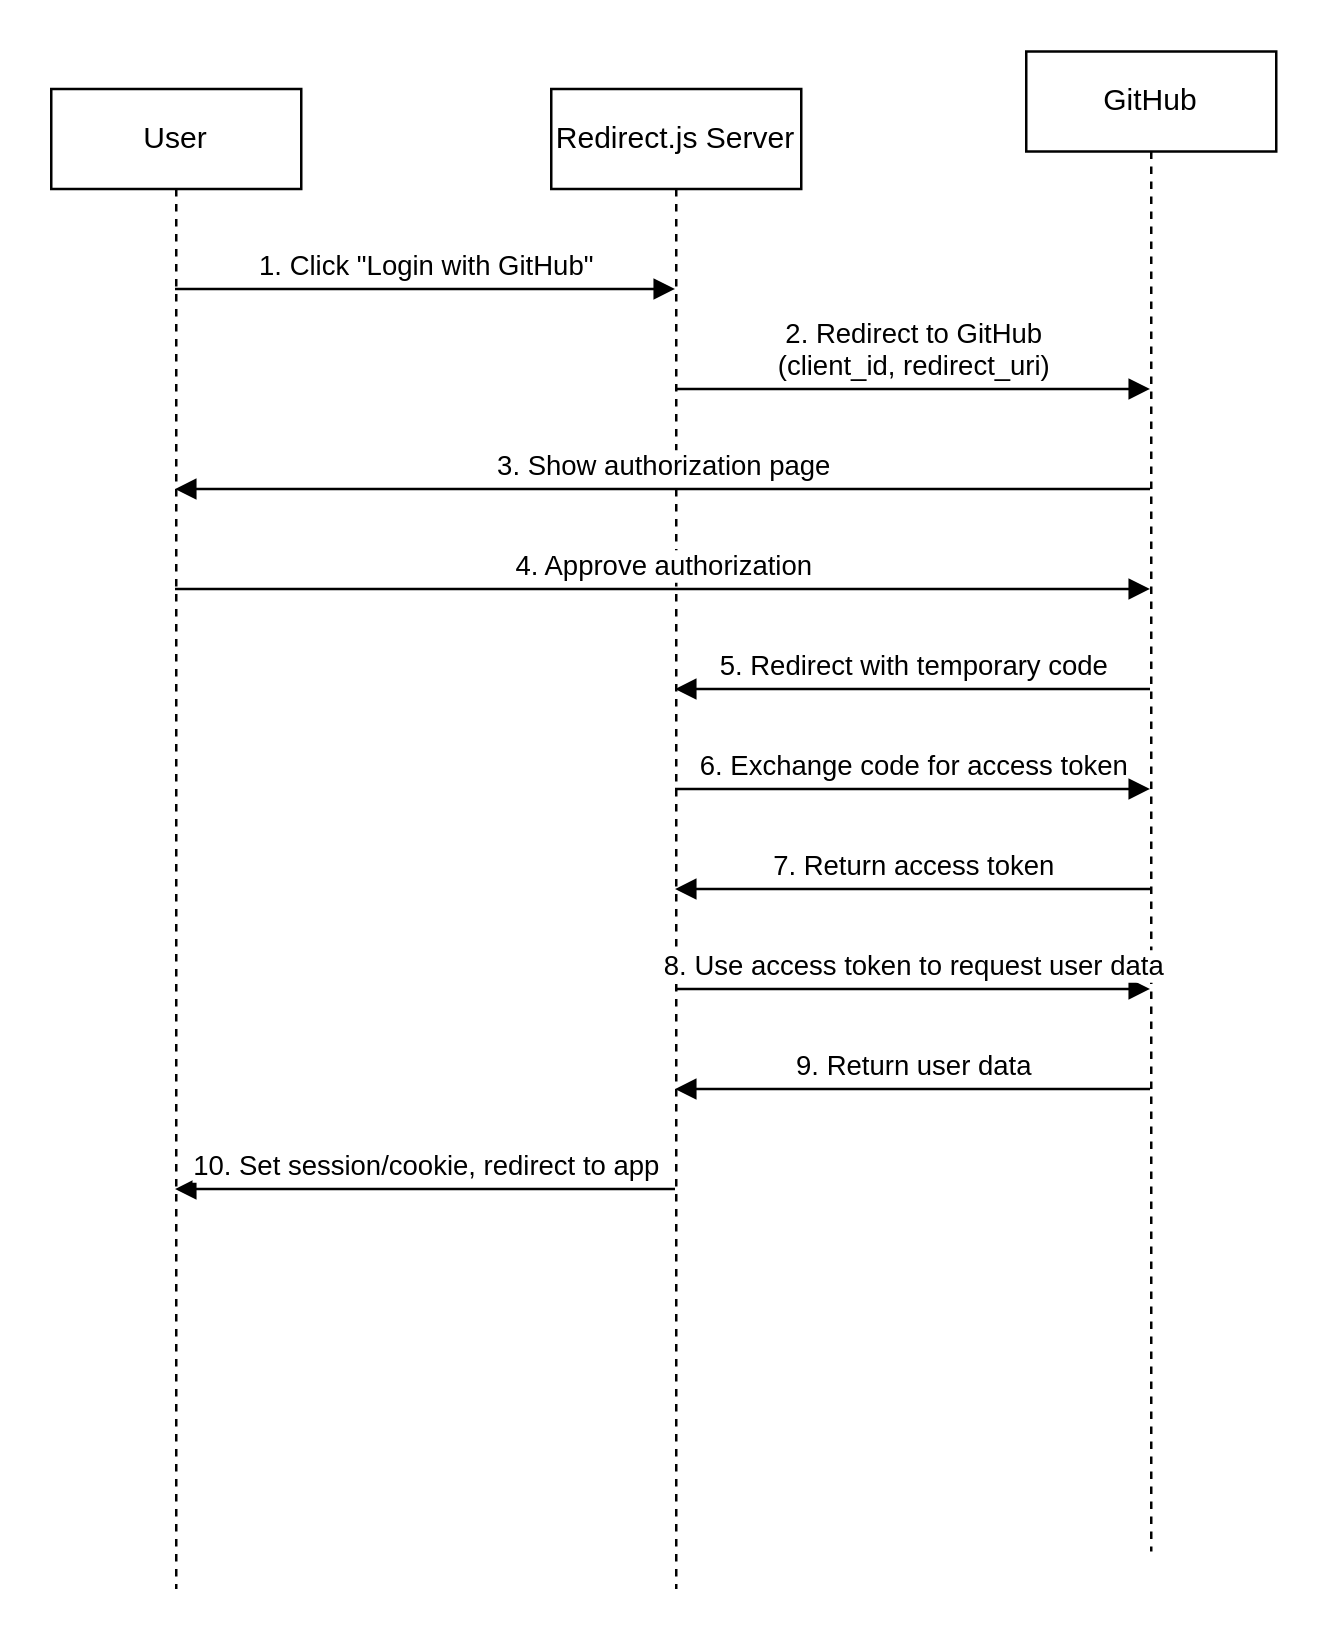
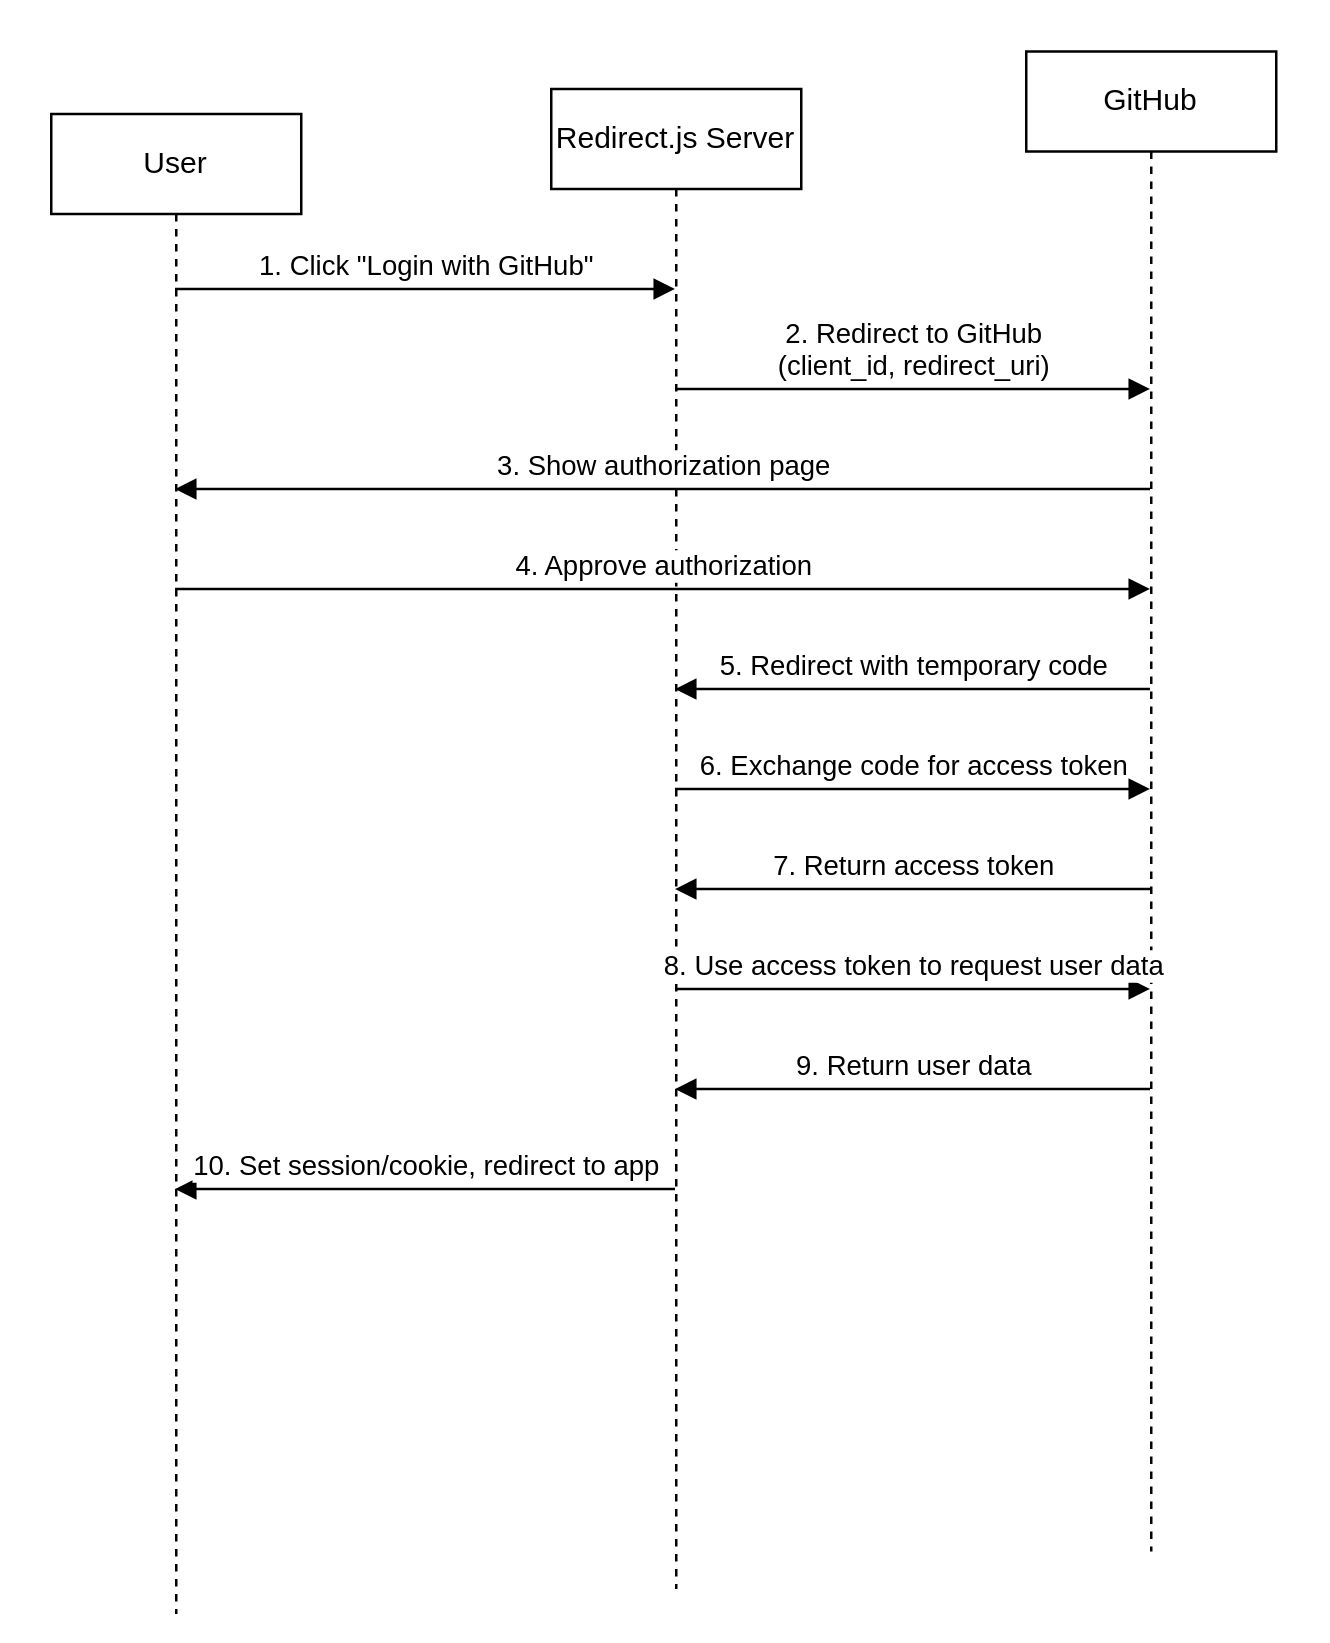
  <mxCell id="0" />
  <mxCell id="1" parent="0" />
- <mxCell id="2" value="User" style="shape=umlLifeline;perimeter=lifelinePerimeter;whiteSpace=wrap;html=1;container=1;collapsible=0;recursiveResize=0;outlineConnect=0;" vertex="1" parent="1"><mxGeometry x="20" y="35" width="100" height="600" as="geometry" /></mxCell>
+ <mxCell id="2" value="User" style="shape=umlLifeline;perimeter=lifelinePerimeter;whiteSpace=wrap;html=1;container=1;collapsible=0;recursiveResize=0;outlineConnect=0;" vertex="1" parent="1"><mxGeometry x="20" y="45" width="100" height="600" as="geometry" /></mxCell>
  <mxCell id="3" value="Redirect.js Server" style="shape=umlLifeline;perimeter=lifelinePerimeter;whiteSpace=wrap;html=1;container=1;collapsible=0;recursiveResize=0;outlineConnect=0;" vertex="1" parent="1"><mxGeometry x="220" y="35" width="100" height="600" as="geometry" /></mxCell>
  <mxCell id="4" value="GitHub" style="shape=umlLifeline;perimeter=lifelinePerimeter;whiteSpace=wrap;html=1;container=1;collapsible=0;recursiveResize=0;outlineConnect=0;" vertex="1" parent="1"><mxGeometry x="410" y="20" width="100" height="600" as="geometry" /></mxCell>
  <mxCell id="5" value="1. Click &quot;Login with GitHub&quot;" style="html=1;verticalAlign=bottom;endArrow=block;" edge="1" parent="1" source="2" target="3"><mxGeometry width="80" relative="1" as="geometry"><mxPoint x="70" y="115" as="sourcePoint" /><mxPoint x="150" y="115" as="targetPoint" /><Array as="points"><mxPoint x="150" y="115" /></Array></mxGeometry></mxCell>
  <mxCell id="6" value="2. Redirect to GitHub&#10;(client_id, redirect_uri)" style="html=1;verticalAlign=bottom;endArrow=block;" edge="1" parent="1" source="3" target="4"><mxGeometry width="80" relative="1" as="geometry"><mxPoint x="270" y="155" as="sourcePoint" /><mxPoint x="350" y="155" as="targetPoint" /><Array as="points"><mxPoint x="350" y="155" /></Array></mxGeometry></mxCell>
  <mxCell id="7" value="3. Show authorization page" style="html=1;verticalAlign=bottom;endArrow=block;" edge="1" parent="1" source="4" target="2"><mxGeometry width="80" relative="1" as="geometry"><mxPoint x="470" y="195" as="sourcePoint" /><mxPoint x="70" y="195" as="targetPoint" /><Array as="points"><mxPoint x="270" y="195" /></Array></mxGeometry></mxCell>
  <mxCell id="8" value="4. Approve authorization" style="html=1;verticalAlign=bottom;endArrow=block;" edge="1" parent="1" source="2" target="4"><mxGeometry width="80" relative="1" as="geometry"><mxPoint x="70" y="235" as="sourcePoint" /><mxPoint x="470" y="235" as="targetPoint" /><Array as="points"><mxPoint x="270" y="235" /></Array></mxGeometry></mxCell>
  <mxCell id="9" value="5. Redirect with temporary code" style="html=1;verticalAlign=bottom;endArrow=block;" edge="1" parent="1" source="4" target="3"><mxGeometry width="80" relative="1" as="geometry"><mxPoint x="470" y="275" as="sourcePoint" /><mxPoint x="270" y="275" as="targetPoint" /><Array as="points"><mxPoint x="370" y="275" /></Array></mxGeometry></mxCell>
  <mxCell id="10" value="6. Exchange code for access token" style="html=1;verticalAlign=bottom;endArrow=block;" edge="1" parent="1" source="3" target="4"><mxGeometry width="80" relative="1" as="geometry"><mxPoint x="270" y="315" as="sourcePoint" /><mxPoint x="470" y="315" as="targetPoint" /><Array as="points"><mxPoint x="370" y="315" /></Array></mxGeometry></mxCell>
  <mxCell id="11" value="7. Return access token" style="html=1;verticalAlign=bottom;endArrow=block;" edge="1" parent="1" source="4" target="3"><mxGeometry width="80" relative="1" as="geometry"><mxPoint x="470" y="355" as="sourcePoint" /><mxPoint x="270" y="355" as="targetPoint" /><Array as="points"><mxPoint x="370" y="355" /></Array></mxGeometry></mxCell>
  <mxCell id="12" value="8. Use access token to request user data" style="html=1;verticalAlign=bottom;endArrow=block;" edge="1" parent="1" source="3" target="4"><mxGeometry width="80" relative="1" as="geometry"><mxPoint x="270" y="395" as="sourcePoint" /><mxPoint x="470" y="395" as="targetPoint" /><Array as="points"><mxPoint x="370" y="395" /></Array></mxGeometry></mxCell>
  <mxCell id="13" value="9. Return user data" style="html=1;verticalAlign=bottom;endArrow=block;" edge="1" parent="1" source="4" target="3"><mxGeometry width="80" relative="1" as="geometry"><mxPoint x="470" y="435" as="sourcePoint" /><mxPoint x="270" y="435" as="targetPoint" /><Array as="points"><mxPoint x="370" y="435" /></Array></mxGeometry></mxCell>
  <mxCell id="14" value="10. Set session/cookie, redirect to app" style="html=1;verticalAlign=bottom;endArrow=block;" edge="1" parent="1" source="3" target="2"><mxGeometry width="80" relative="1" as="geometry"><mxPoint x="270" y="475" as="sourcePoint" /><mxPoint x="70" y="475" as="targetPoint" /><Array as="points"><mxPoint x="170" y="475" /></Array></mxGeometry></mxCell>
